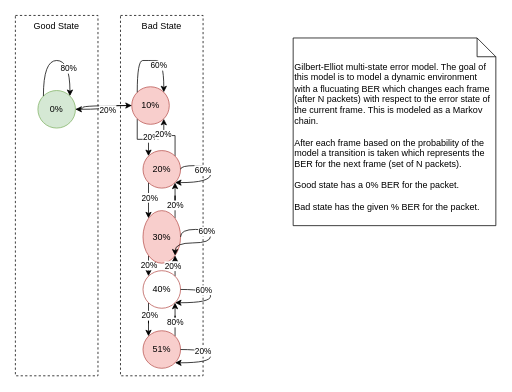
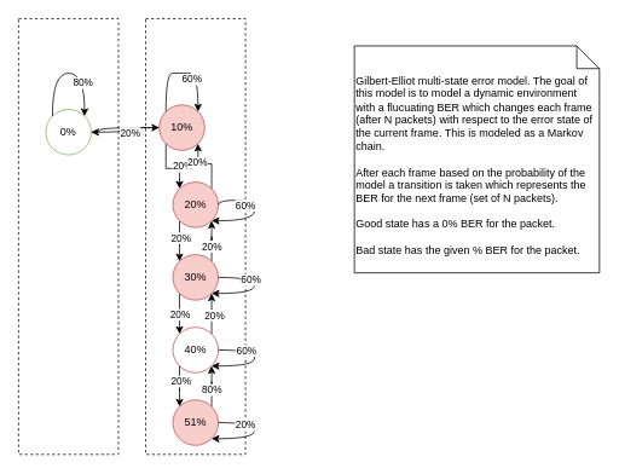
  <mxCell id="0" />
  <mxCell id="1" parent="0" />
  <mxCell id="2" value="" style="rounded=0;whiteSpace=wrap;html=1;fillColor=none;dashed=1;" parent="1" vertex="1"><mxGeometry x="20" y="20" width="110" height="480" as="geometry" /></mxCell>
  <mxCell id="3" value="" style="rounded=0;whiteSpace=wrap;html=1;fillColor=none;dashed=1;" parent="1" vertex="1"><mxGeometry x="160" y="20" width="110" height="480" as="geometry" /></mxCell>
  <mxCell id="4" style="edgeStyle=orthogonalEdgeStyle;rounded=0;orthogonalLoop=1;jettySize=auto;html=1;exitX=1;exitY=0.5;exitDx=0;exitDy=0;curved=1;" parent="1" source="5" target="10" edge="1"><mxGeometry relative="1" as="geometry"><Array as="points"><mxPoint x="110" y="145" /></Array></mxGeometry></mxCell>
- <mxCell id="5" value="0%" style="ellipse;whiteSpace=wrap;html=1;aspect=fixed;fillColor=#d5e8d4;strokeColor=#82b366;" parent="1" vertex="1"><mxGeometry x="50" y="120" width="50" height="50" as="geometry" /></mxCell>
+ <mxCell id="5" value="0%" style="ellipse;whiteSpace=wrap;html=1;aspect=fixed;fillColor=#ffffff;strokeColor=#82b366;" parent="1" vertex="1"><mxGeometry x="50" y="120" width="50" height="50" as="geometry" /></mxCell>
  <mxCell id="6" style="edgeStyle=orthogonalEdgeStyle;rounded=0;orthogonalLoop=1;jettySize=auto;html=1;exitX=0;exitY=1;exitDx=0;exitDy=0;entryX=0;entryY=0;entryDx=0;entryDy=0;" parent="1" source="10" target="15" edge="1"><mxGeometry relative="1" as="geometry" /></mxCell>
  <mxCell id="7" value="20%" style="edgeLabel;html=1;align=center;verticalAlign=middle;resizable=0;points=[];" parent="6" vertex="1" connectable="0"><mxGeometry x="0.337" y="-3" relative="1" as="geometry"><mxPoint x="6" y="-3" as="offset" /></mxGeometry></mxCell>
  <mxCell id="8" style="edgeStyle=orthogonalEdgeStyle;rounded=0;orthogonalLoop=1;jettySize=auto;html=1;exitX=0;exitY=0.5;exitDx=0;exitDy=0;entryX=1;entryY=0.5;entryDx=0;entryDy=0;curved=1;" edge="1" parent="1" source="10" target="5"><mxGeometry relative="1" as="geometry" /></mxCell>
  <mxCell id="9" value="20%" style="edgeLabel;html=1;align=center;verticalAlign=middle;resizable=0;points=[];" vertex="1" connectable="0" parent="8"><mxGeometry x="0.312" y="-2" relative="1" as="geometry"><mxPoint x="14" y="2" as="offset" /></mxGeometry></mxCell>
  <mxCell id="10" value="10%" style="ellipse;whiteSpace=wrap;html=1;aspect=fixed;fillColor=#f8cecc;strokeColor=#b85450;" parent="1" vertex="1"><mxGeometry x="175" y="115" width="50" height="50" as="geometry" /></mxCell>
  <mxCell id="11" style="edgeStyle=orthogonalEdgeStyle;rounded=0;orthogonalLoop=1;jettySize=auto;html=1;exitX=1;exitY=0;exitDx=0;exitDy=0;entryX=1;entryY=1;entryDx=0;entryDy=0;" parent="1" source="15" target="10" edge="1"><mxGeometry relative="1" as="geometry" /></mxCell>
  <mxCell id="12" value="20%" style="edgeLabel;html=1;align=center;verticalAlign=middle;resizable=0;points=[];" parent="11" vertex="1" connectable="0"><mxGeometry x="0.376" y="1" relative="1" as="geometry"><mxPoint as="offset" /></mxGeometry></mxCell>
  <mxCell id="13" style="edgeStyle=orthogonalEdgeStyle;rounded=0;orthogonalLoop=1;jettySize=auto;html=1;exitX=0;exitY=1;exitDx=0;exitDy=0;entryX=0;entryY=0;entryDx=0;entryDy=0;" parent="1" source="15" target="20" edge="1"><mxGeometry relative="1" as="geometry" /></mxCell>
  <mxCell id="14" value="20%" style="edgeLabel;html=1;align=center;verticalAlign=middle;resizable=0;points=[];" parent="13" vertex="1" connectable="0"><mxGeometry x="-0.411" y="1" relative="1" as="geometry"><mxPoint as="offset" /></mxGeometry></mxCell>
  <mxCell id="15" value="20%" style="ellipse;whiteSpace=wrap;html=1;aspect=fixed;fillColor=#f8cecc;strokeColor=#b85450;" parent="1" vertex="1"><mxGeometry x="190" y="200" width="50" height="50" as="geometry" /></mxCell>
  <mxCell id="16" style="edgeStyle=orthogonalEdgeStyle;rounded=0;orthogonalLoop=1;jettySize=auto;html=1;exitX=1;exitY=0;exitDx=0;exitDy=0;entryX=1;entryY=1;entryDx=0;entryDy=0;" parent="1" source="20" target="15" edge="1"><mxGeometry relative="1" as="geometry" /></mxCell>
  <mxCell id="17" value="20%" style="edgeLabel;html=1;align=center;verticalAlign=middle;resizable=0;points=[];" parent="16" vertex="1" connectable="0"><mxGeometry x="-0.473" relative="1" as="geometry"><mxPoint as="offset" /></mxGeometry></mxCell>
  <mxCell id="18" style="edgeStyle=orthogonalEdgeStyle;rounded=0;orthogonalLoop=1;jettySize=auto;html=1;exitX=0;exitY=1;exitDx=0;exitDy=0;entryX=0;entryY=0;entryDx=0;entryDy=0;" edge="1" parent="1" source="20" target="25"><mxGeometry relative="1" as="geometry" /></mxCell>
  <mxCell id="19" value="20%" style="edgeLabel;html=1;align=center;verticalAlign=middle;resizable=0;points=[];" vertex="1" connectable="0" parent="18"><mxGeometry x="-0.024" relative="1" as="geometry"><mxPoint as="offset" /></mxGeometry></mxCell>
- <mxCell id="20" value="30%" style="ellipse;whiteSpace=wrap;html=1;aspect=fixed;fillColor=#f8cecc;strokeColor=#b85450;" parent="1" vertex="1"><mxGeometry x="190" y="280" width="50" height="70" as="geometry" /></mxCell>
+ <mxCell id="20" value="30%" style="ellipse;whiteSpace=wrap;html=1;aspect=fixed;fillColor=#f8cecc;strokeColor=#b85450;" parent="1" vertex="1"><mxGeometry x="190" y="280" width="50" height="50" as="geometry" /></mxCell>
  <mxCell id="21" style="edgeStyle=orthogonalEdgeStyle;rounded=0;orthogonalLoop=1;jettySize=auto;html=1;exitX=1;exitY=0;exitDx=0;exitDy=0;entryX=1;entryY=1;entryDx=0;entryDy=0;" edge="1" parent="1" source="25" target="20"><mxGeometry relative="1" as="geometry" /></mxCell>
  <mxCell id="22" value="20%" style="edgeLabel;html=1;align=center;verticalAlign=middle;resizable=0;points=[];" vertex="1" connectable="0" parent="21"><mxGeometry x="0.038" y="3" relative="1" as="geometry"><mxPoint as="offset" /></mxGeometry></mxCell>
  <mxCell id="23" style="edgeStyle=orthogonalEdgeStyle;rounded=0;orthogonalLoop=1;jettySize=auto;html=1;exitX=0;exitY=1;exitDx=0;exitDy=0;entryX=0;entryY=0;entryDx=0;entryDy=0;" edge="1" parent="1" source="25" target="28"><mxGeometry relative="1" as="geometry" /></mxCell>
  <mxCell id="24" value="20%" style="edgeLabel;html=1;align=center;verticalAlign=middle;resizable=0;points=[];" vertex="1" connectable="0" parent="23"><mxGeometry x="-0.463" y="1" relative="1" as="geometry"><mxPoint as="offset" /></mxGeometry></mxCell>
  <mxCell id="25" value="40%" style="ellipse;whiteSpace=wrap;html=1;aspect=fixed;fillColor=#ffffff;strokeColor=#b85450;" parent="1" vertex="1"><mxGeometry x="190" y="360" width="50" height="50" as="geometry" /></mxCell>
  <mxCell id="26" style="edgeStyle=orthogonalEdgeStyle;rounded=0;orthogonalLoop=1;jettySize=auto;html=1;exitX=1;exitY=0;exitDx=0;exitDy=0;entryX=1;entryY=1;entryDx=0;entryDy=0;" edge="1" parent="1" source="28" target="25"><mxGeometry relative="1" as="geometry" /></mxCell>
  <mxCell id="27" value="80%" style="edgeLabel;html=1;align=center;verticalAlign=middle;resizable=0;points=[];" vertex="1" connectable="0" parent="26"><mxGeometry x="-0.421" relative="1" as="geometry"><mxPoint as="offset" /></mxGeometry></mxCell>
  <mxCell id="28" value="51%" style="ellipse;whiteSpace=wrap;html=1;aspect=fixed;fillColor=#f8cecc;strokeColor=#b85450;" parent="1" vertex="1"><mxGeometry x="190" y="440" width="50" height="50" as="geometry" /></mxCell>
  <mxCell id="29" style="edgeStyle=orthogonalEdgeStyle;rounded=0;orthogonalLoop=1;jettySize=auto;html=1;exitX=0;exitY=0;exitDx=0;exitDy=0;entryX=1;entryY=0;entryDx=0;entryDy=0;curved=1;" parent="1" source="5" target="5" edge="1"><mxGeometry relative="1" as="geometry"><Array as="points"><mxPoint x="57" y="80" /><mxPoint x="93" y="80" /></Array></mxGeometry></mxCell>
  <mxCell id="30" value="80%" style="edgeLabel;html=1;align=center;verticalAlign=middle;resizable=0;points=[];" parent="29" vertex="1" connectable="0"><mxGeometry x="-0.339" y="-6" relative="1" as="geometry"><mxPoint x="27" y="6" as="offset" /></mxGeometry></mxCell>
  <mxCell id="31" style="edgeStyle=orthogonalEdgeStyle;rounded=0;orthogonalLoop=1;jettySize=auto;html=1;exitX=0;exitY=0;exitDx=0;exitDy=0;entryX=1;entryY=0;entryDx=0;entryDy=0;curved=1;" parent="1" source="10" target="10" edge="1"><mxGeometry relative="1" as="geometry"><Array as="points"><mxPoint x="197" y="80" /><mxPoint x="233" y="80" /></Array></mxGeometry></mxCell>
  <mxCell id="32" value="60%" style="edgeLabel;html=1;align=center;verticalAlign=middle;resizable=0;points=[];" parent="31" vertex="1" connectable="0"><mxGeometry x="0.404" y="-7" relative="1" as="geometry"><mxPoint as="offset" /></mxGeometry></mxCell>
  <mxCell id="33" style="edgeStyle=orthogonalEdgeStyle;rounded=0;orthogonalLoop=1;jettySize=auto;html=1;exitX=1;exitY=0.5;exitDx=0;exitDy=0;entryX=1;entryY=1;entryDx=0;entryDy=0;curved=1;" parent="1" source="15" target="15" edge="1"><mxGeometry relative="1" as="geometry"><Array as="points"><mxPoint x="240" y="220" /><mxPoint x="280" y="220" /><mxPoint x="280" y="243" /></Array></mxGeometry></mxCell>
  <mxCell id="34" value="60%" style="edgeLabel;html=1;align=center;verticalAlign=middle;resizable=0;points=[];" parent="33" vertex="1" connectable="0"><mxGeometry x="-0.406" y="-5" relative="1" as="geometry"><mxPoint as="offset" /></mxGeometry></mxCell>
- <mxCell id="35" value="Good State" style="text;html=1;strokeColor=none;fillColor=none;align=center;verticalAlign=middle;whiteSpace=wrap;rounded=0;" parent="1" vertex="1"><mxGeometry x="20" y="20" width="110" height="30" as="geometry" /></mxCell>
- <mxCell id="36" value="Bad State" style="text;html=1;strokeColor=none;fillColor=none;align=center;verticalAlign=middle;whiteSpace=wrap;rounded=0;" parent="1" vertex="1"><mxGeometry x="160" y="20" width="110" height="30" as="geometry" /></mxCell>
  <mxCell id="37" value="Gilbert-Elliot multi-state error model. The goal of this model is to model a dynamic environment with a flucuating BER which changes each frame (after N packets) with respect to the error state of the current frame. This is modeled as a Markov chain.&lt;br&gt;&lt;br&gt;After each frame based on the probability of the model a transition is taken which represents the BER for the next frame (set of N packets).&lt;br&gt;&lt;br&gt;Good state has a 0% BER for the packet.&lt;br&gt;&lt;br&gt;Bad state has the given % BER for the packet." style="shape=note2;boundedLbl=1;whiteSpace=wrap;html=1;size=25;verticalAlign=top;align=left;" parent="1" vertex="1"><mxGeometry x="390" y="50" width="270" height="250" as="geometry" /></mxCell>
  <mxCell id="38" style="edgeStyle=orthogonalEdgeStyle;rounded=0;orthogonalLoop=1;jettySize=auto;html=1;exitX=1;exitY=0.5;exitDx=0;exitDy=0;entryX=1;entryY=1;entryDx=0;entryDy=0;elbow=vertical;curved=1;" edge="1" parent="1" source="20" target="20"><mxGeometry relative="1" as="geometry"><Array as="points"><mxPoint x="280" y="305" /><mxPoint x="280" y="323" /></Array></mxGeometry></mxCell>
  <mxCell id="39" value="60%" style="edgeLabel;html=1;align=center;verticalAlign=middle;resizable=0;points=[];" vertex="1" connectable="0" parent="38"><mxGeometry x="-0.327" y="-2" relative="1" as="geometry"><mxPoint as="offset" /></mxGeometry></mxCell>
  <mxCell id="40" style="edgeStyle=orthogonalEdgeStyle;rounded=0;orthogonalLoop=1;jettySize=auto;html=1;exitX=1;exitY=0.5;exitDx=0;exitDy=0;entryX=1;entryY=1;entryDx=0;entryDy=0;curved=1;" edge="1" parent="1" source="25" target="25"><mxGeometry relative="1" as="geometry"><Array as="points"><mxPoint x="280" y="385" /><mxPoint x="280" y="403" /></Array></mxGeometry></mxCell>
  <mxCell id="41" value="60%" style="edgeLabel;html=1;align=center;verticalAlign=middle;resizable=0;points=[];" vertex="1" connectable="0" parent="40"><mxGeometry x="-0.345" y="-4" relative="1" as="geometry"><mxPoint x="-4" y="-4" as="offset" /></mxGeometry></mxCell>
  <mxCell id="42" style="edgeStyle=orthogonalEdgeStyle;rounded=0;orthogonalLoop=1;jettySize=auto;html=1;exitX=1;exitY=0.5;exitDx=0;exitDy=0;entryX=1;entryY=1;entryDx=0;entryDy=0;curved=1;" edge="1" parent="1" source="28" target="28"><mxGeometry relative="1" as="geometry"><Array as="points"><mxPoint x="280" y="465" /><mxPoint x="280" y="483" /></Array></mxGeometry></mxCell>
  <mxCell id="43" value="20%" style="edgeLabel;html=1;align=center;verticalAlign=middle;resizable=0;points=[];" vertex="1" connectable="0" parent="42"><mxGeometry x="-0.454" y="-2" relative="1" as="geometry"><mxPoint as="offset" /></mxGeometry></mxCell>
